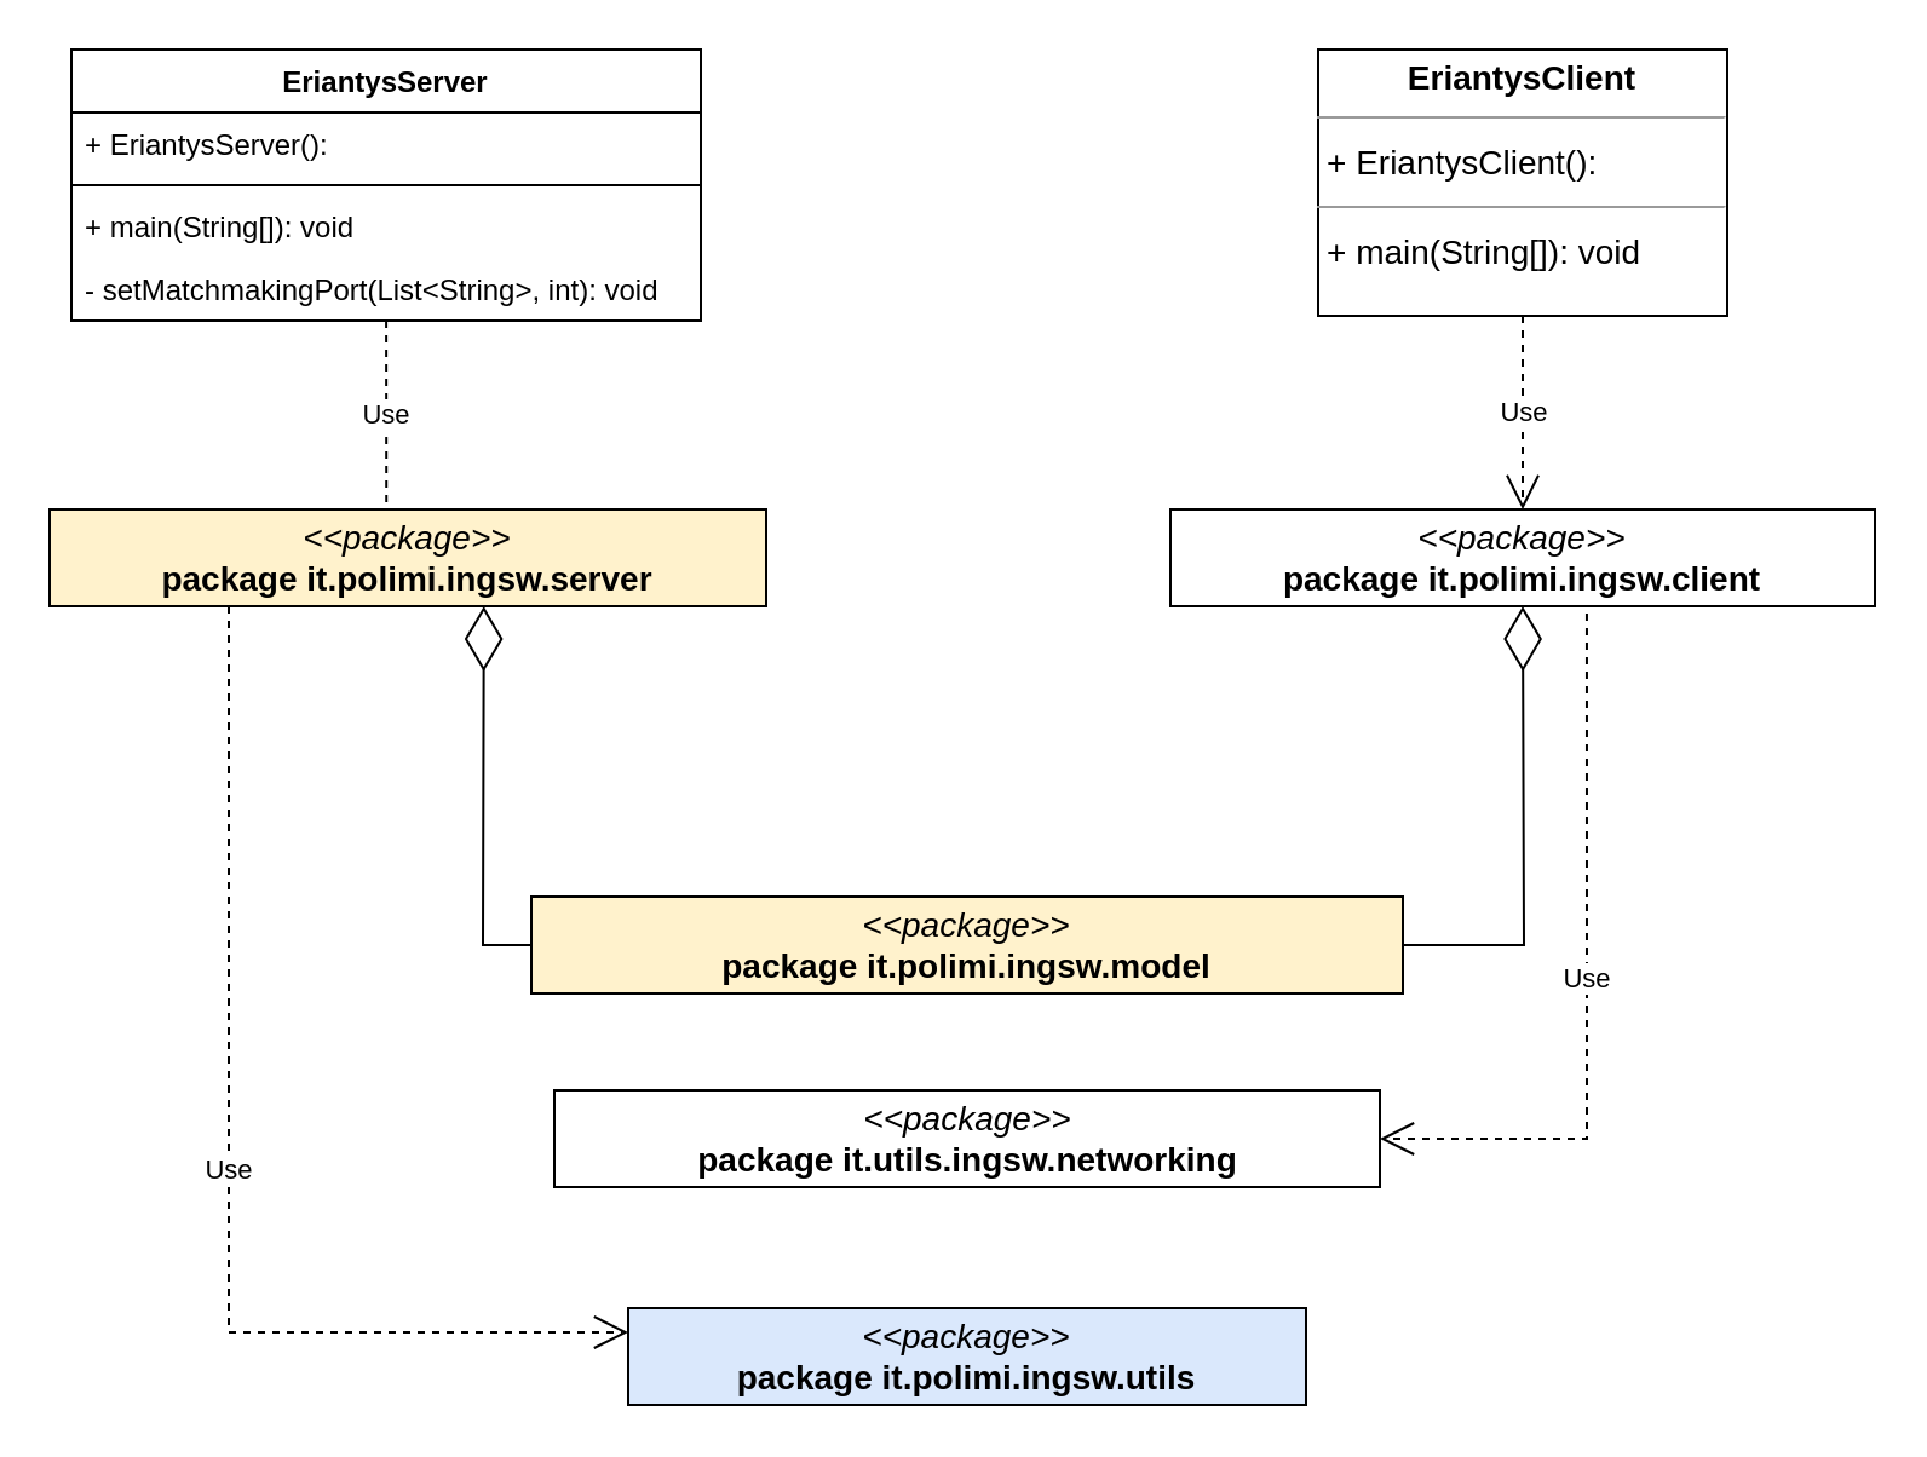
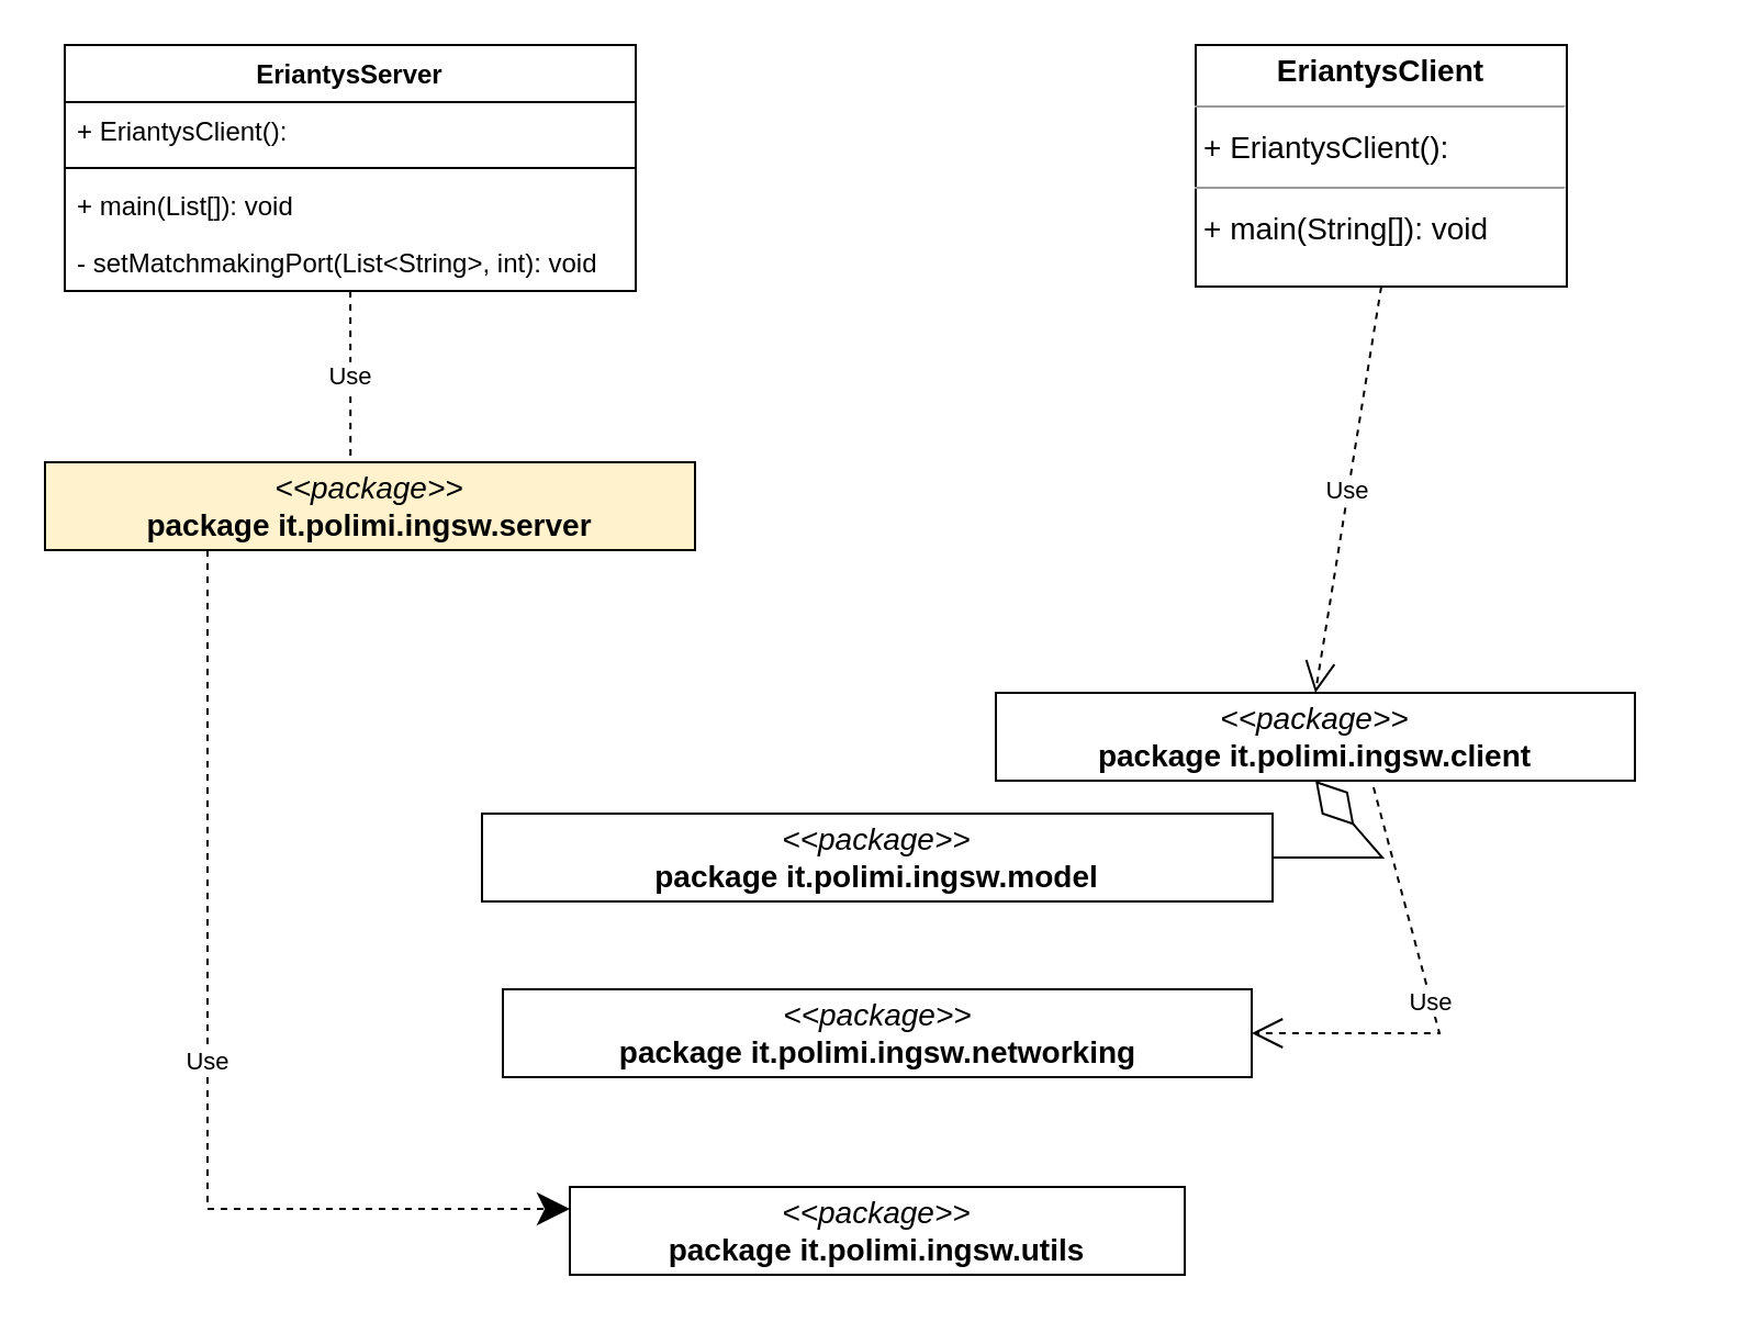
  <mxCell id="0" />
  <mxCell id="1" parent="0" />
  <mxCell id="2" value="&lt;p style=&quot;margin:0px;margin-top:4px;text-align:center;&quot;&gt;&lt;b&gt;EriantysClient&lt;/b&gt;&lt;/p&gt;&lt;hr size=&quot;1&quot;/&gt;&lt;p style=&quot;margin:0 0 0 4px;line-height:1.6;&quot;&gt;+ EriantysClient(): &lt;/p&gt;&lt;hr size=&quot;1&quot;/&gt;&lt;p style=&quot;margin:0 0 0 4px;line-height:1.6;&quot;&gt;+ main(String[]): void&lt;/p&gt;" style="verticalAlign=top;align=left;overflow=fill;fontSize=14;fontFamily=Helvetica;html=1;rounded=0;shadow=0;comic=0;labelBackgroundColor=none;strokeWidth=1;" parent="1" vertex="1"><mxGeometry x="544" y="20" width="169" height="110" as="geometry" /></mxCell>
- <mxCell id="3" value="&lt;p style=&quot;margin:0px;margin-top:4px;text-align:center;&quot;&gt;&lt;i&gt;&amp;lt;&amp;lt;package&amp;gt;&amp;gt;&lt;/i&gt;&lt;br/&gt;&lt;b&gt;package  it.polimi.ingsw.client&lt;/b&gt;&lt;/p&gt;&lt;hr size=&quot;1&quot;/&gt;" style="verticalAlign=top;align=left;overflow=fill;fontSize=14;fontFamily=Helvetica;html=1;rounded=0;shadow=0;comic=0;labelBackgroundColor=none;strokeWidth=1;" parent="1" vertex="1"><mxGeometry x="483" y="210" width="291" height="40" as="geometry" /></mxCell>
- <mxCell id="4" value="&lt;p style=&quot;margin:0px;margin-top:4px;text-align:center;&quot;&gt;&lt;i&gt;&amp;lt;&amp;lt;package&amp;gt;&amp;gt;&lt;/i&gt;&lt;br&gt;&lt;b&gt;package  it.polimi.ingsw.model&lt;/b&gt;&lt;/p&gt;&lt;hr size=&quot;1&quot;&gt;" style="verticalAlign=top;align=left;overflow=fill;fontSize=14;fontFamily=Helvetica;html=1;rounded=0;shadow=0;comic=0;labelBackgroundColor=none;strokeWidth=1;fillColor=#fff2cc;" parent="1" vertex="1"><mxGeometry x="219" y="370" width="360" height="40" as="geometry" /></mxCell>
- <mxCell id="5" value="&lt;p style=&quot;margin:0px;margin-top:4px;text-align:center;&quot;&gt;&lt;i&gt;&amp;lt;&amp;lt;package&amp;gt;&amp;gt;&lt;/i&gt;&lt;br/&gt;&lt;b&gt;package  it.utils.ingsw.networking&lt;/b&gt;&lt;/p&gt;&lt;hr size=&quot;1&quot;/&gt;" style="verticalAlign=top;align=left;overflow=fill;fontSize=14;fontFamily=Helvetica;html=1;rounded=0;shadow=0;comic=0;labelBackgroundColor=none;strokeWidth=1;" parent="1" vertex="1"><mxGeometry x="228.5" y="450" width="341" height="40" as="geometry" /></mxCell>
+ <mxCell id="3" value="&lt;p style=&quot;margin:0px;margin-top:4px;text-align:center;&quot;&gt;&lt;i&gt;&amp;lt;&amp;lt;package&amp;gt;&amp;gt;&lt;/i&gt;&lt;br/&gt;&lt;b&gt;package  it.polimi.ingsw.client&lt;/b&gt;&lt;/p&gt;&lt;hr size=&quot;1&quot;/&gt;" style="verticalAlign=top;align=left;overflow=fill;fontSize=14;fontFamily=Helvetica;html=1;rounded=0;shadow=0;comic=0;labelBackgroundColor=none;strokeWidth=1;" parent="1" vertex="1"><mxGeometry x="453" y="315" width="291" height="40" as="geometry" /></mxCell>
+ <mxCell id="4" value="&lt;p style=&quot;margin:0px;margin-top:4px;text-align:center;&quot;&gt;&lt;i&gt;&amp;lt;&amp;lt;package&amp;gt;&amp;gt;&lt;/i&gt;&lt;br&gt;&lt;b&gt;package  it.polimi.ingsw.model&lt;/b&gt;&lt;/p&gt;&lt;hr size=&quot;1&quot;&gt;" style="verticalAlign=top;align=left;overflow=fill;fontSize=14;fontFamily=Helvetica;html=1;rounded=0;shadow=0;comic=0;labelBackgroundColor=none;strokeWidth=1;" parent="1" vertex="1"><mxGeometry x="219" y="370" width="360" height="40" as="geometry" /></mxCell>
+ <mxCell id="5" value="&lt;p style=&quot;margin:0px;margin-top:4px;text-align:center;&quot;&gt;&lt;i&gt;&amp;lt;&amp;lt;package&amp;gt;&amp;gt;&lt;/i&gt;&lt;br/&gt;&lt;b&gt;package  it.polimi.ingsw.networking&lt;/b&gt;&lt;/p&gt;&lt;hr size=&quot;1&quot;/&gt;" style="verticalAlign=top;align=left;overflow=fill;fontSize=14;fontFamily=Helvetica;html=1;rounded=0;shadow=0;comic=0;labelBackgroundColor=none;strokeWidth=1;" parent="1" vertex="1"><mxGeometry x="228.5" y="450" width="341" height="40" as="geometry" /></mxCell>
  <mxCell id="6" value="&lt;p style=&quot;margin:0px;margin-top:4px;text-align:center;&quot;&gt;&lt;i&gt;&amp;lt;&amp;lt;package&amp;gt;&amp;gt;&lt;/i&gt;&lt;br/&gt;&lt;b&gt;package  it.polimi.ingsw.server&lt;/b&gt;&lt;/p&gt;&lt;hr size=&quot;1&quot;/&gt;" style="verticalAlign=top;align=left;overflow=fill;fontSize=14;fontFamily=Helvetica;html=1;rounded=0;shadow=0;comic=0;labelBackgroundColor=none;strokeWidth=1;fillColor=#fff2cc;" parent="1" vertex="1"><mxGeometry x="20" y="210" width="296" height="40" as="geometry" /></mxCell>
- <mxCell id="7" value="&lt;p style=&quot;margin:0px;margin-top:4px;text-align:center;&quot;&gt;&lt;i&gt;&amp;lt;&amp;lt;package&amp;gt;&amp;gt;&lt;/i&gt;&lt;br/&gt;&lt;b&gt;package  it.polimi.ingsw.utils&lt;/b&gt;&lt;/p&gt;&lt;hr size=&quot;1&quot;/&gt;" style="verticalAlign=top;align=left;overflow=fill;fontSize=14;fontFamily=Helvetica;html=1;rounded=0;shadow=0;comic=0;labelBackgroundColor=none;strokeWidth=1;fillColor=#dae8fc;" parent="1" vertex="1"><mxGeometry x="259" y="540" width="280" height="40" as="geometry" /></mxCell>
+ <mxCell id="7" value="&lt;p style=&quot;margin:0px;margin-top:4px;text-align:center;&quot;&gt;&lt;i&gt;&amp;lt;&amp;lt;package&amp;gt;&amp;gt;&lt;/i&gt;&lt;br/&gt;&lt;b&gt;package  it.polimi.ingsw.utils&lt;/b&gt;&lt;/p&gt;&lt;hr size=&quot;1&quot;/&gt;" style="verticalAlign=top;align=left;overflow=fill;fontSize=14;fontFamily=Helvetica;html=1;rounded=0;shadow=0;comic=0;labelBackgroundColor=none;strokeWidth=1;" parent="1" vertex="1"><mxGeometry x="259" y="540" width="280" height="40" as="geometry" /></mxCell>
  <mxCell id="8" value="Use" style="endArrow=none;endSize=12;dashed=1;html=1;rounded=0;entryX=0.47;entryY=-0.025;entryDx=0;entryDy=0;entryPerimeter=0;" parent="1" source="14" target="6" edge="1"><mxGeometry width="160" relative="1" as="geometry"><mxPoint x="160.062" y="130" as="sourcePoint" /><mxPoint x="509" y="190" as="targetPoint" /></mxGeometry></mxCell>
- <mxCell id="9" value="Use" style="endArrow=open;endSize=12;dashed=1;html=1;rounded=0;exitX=0.25;exitY=1;exitDx=0;exitDy=0;entryX=0;entryY=0.25;entryDx=0;entryDy=0;" parent="1" source="6" target="7" edge="1"><mxGeometry width="160" relative="1" as="geometry"><mxPoint x="180.062" y="137" as="sourcePoint" /><mxPoint x="179.12" y="229" as="targetPoint" /><Array as="points"><mxPoint x="94" y="550" /></Array></mxGeometry></mxCell>
+ <mxCell id="9" value="Use" style="endArrow=classic;endSize=12;dashed=1;html=1;rounded=0;exitX=0.25;exitY=1;exitDx=0;exitDy=0;entryX=0;entryY=0.25;entryDx=0;entryDy=0;" parent="1" source="6" target="7" edge="1"><mxGeometry width="160" relative="1" as="geometry"><mxPoint x="180.062" y="137" as="sourcePoint" /><mxPoint x="179.12" y="229" as="targetPoint" /><Array as="points"><mxPoint x="94" y="550" /></Array></mxGeometry></mxCell>
  <mxCell id="10" value="Use" style="endArrow=open;endSize=12;dashed=1;html=1;rounded=0;exitX=0.5;exitY=1;exitDx=0;exitDy=0;entryX=0.5;entryY=0;entryDx=0;entryDy=0;" parent="1" source="2" target="3" edge="1"><mxGeometry width="160" relative="1" as="geometry"><mxPoint x="170.062" y="127" as="sourcePoint" /><mxPoint x="169.12" y="219" as="targetPoint" /></mxGeometry></mxCell>
  <mxCell id="11" value="Use" style="endArrow=open;endSize=12;dashed=1;html=1;rounded=0;exitX=0.591;exitY=1.075;exitDx=0;exitDy=0;exitPerimeter=0;entryX=1;entryY=0.5;entryDx=0;entryDy=0;" parent="1" source="3" target="5" edge="1"><mxGeometry width="160" relative="1" as="geometry"><mxPoint x="651.013" y="260" as="sourcePoint" /><mxPoint x="443.573" y="380" as="targetPoint" /><Array as="points"><mxPoint x="655" y="470" /></Array></mxGeometry></mxCell>
  <mxCell id="12" value="" style="endArrow=diamondThin;endFill=0;endSize=24;html=1;rounded=0;entryX=0.5;entryY=1;entryDx=0;entryDy=0;exitX=1;exitY=0.5;exitDx=0;exitDy=0;" parent="1" source="4" target="3" edge="1"><mxGeometry width="160" relative="1" as="geometry"><mxPoint x="379" y="310" as="sourcePoint" /><mxPoint x="539" y="310" as="targetPoint" /><Array as="points"><mxPoint x="629" y="390" /></Array></mxGeometry></mxCell>
- <mxCell id="13" value="" style="endArrow=diamondThin;endFill=0;endSize=24;html=1;rounded=0;exitX=0;exitY=0.5;exitDx=0;exitDy=0;entryX=0.606;entryY=1.001;entryDx=0;entryDy=0;entryPerimeter=0;" parent="1" source="4" target="6" edge="1"><mxGeometry width="160" relative="1" as="geometry"><mxPoint x="439" y="370" as="sourcePoint" /><mxPoint x="599" y="370" as="targetPoint" /><Array as="points"><mxPoint x="199" y="390" /></Array></mxGeometry></mxCell>
  <mxCell id="14" value="EriantysServer" style="swimlane;fontStyle=1;align=center;verticalAlign=top;childLayout=stackLayout;horizontal=1;startSize=26;horizontalStack=0;resizeParent=1;resizeParentMax=0;resizeLast=0;collapsible=1;marginBottom=0;" vertex="1" parent="1"><mxGeometry x="29" y="20" width="260" height="112" as="geometry" /></mxCell>
- <mxCell id="15" value="+ EriantysServer():" style="text;strokeColor=none;fillColor=none;align=left;verticalAlign=top;spacingLeft=4;spacingRight=4;overflow=hidden;rotatable=0;points=[[0,0.5],[1,0.5]];portConstraint=eastwest;" vertex="1" parent="14"><mxGeometry y="26" width="260" height="26" as="geometry" /></mxCell>
+ <mxCell id="15" value="+ EriantysClient():" style="text;strokeColor=none;fillColor=none;align=left;verticalAlign=top;spacingLeft=4;spacingRight=4;overflow=hidden;rotatable=0;points=[[0,0.5],[1,0.5]];portConstraint=eastwest;" vertex="1" parent="14"><mxGeometry y="26" width="260" height="26" as="geometry" /></mxCell>
  <mxCell id="16" value="" style="line;strokeWidth=1;fillColor=none;align=left;verticalAlign=middle;spacingTop=-1;spacingLeft=3;spacingRight=3;rotatable=0;labelPosition=right;points=[];portConstraint=eastwest;" vertex="1" parent="14"><mxGeometry y="52" width="260" height="8" as="geometry" /></mxCell>
- <mxCell id="17" value="+ main(String[]): void" style="text;strokeColor=none;fillColor=none;align=left;verticalAlign=top;spacingLeft=4;spacingRight=4;overflow=hidden;rotatable=0;points=[[0,0.5],[1,0.5]];portConstraint=eastwest;" vertex="1" parent="14"><mxGeometry y="60" width="260" height="26" as="geometry" /></mxCell>
+ <mxCell id="17" value="+ main(List[]): void" style="text;strokeColor=none;fillColor=none;align=left;verticalAlign=top;spacingLeft=4;spacingRight=4;overflow=hidden;rotatable=0;points=[[0,0.5],[1,0.5]];portConstraint=eastwest;" vertex="1" parent="14"><mxGeometry y="60" width="260" height="26" as="geometry" /></mxCell>
  <mxCell id="18" value="- setMatchmakingPort(List&lt;String&gt;, int): void" style="text;strokeColor=none;fillColor=none;align=left;verticalAlign=top;spacingLeft=4;spacingRight=4;overflow=hidden;rotatable=0;points=[[0,0.5],[1,0.5]];portConstraint=eastwest;" vertex="1" parent="14"><mxGeometry y="86" width="260" height="26" as="geometry" /></mxCell>
